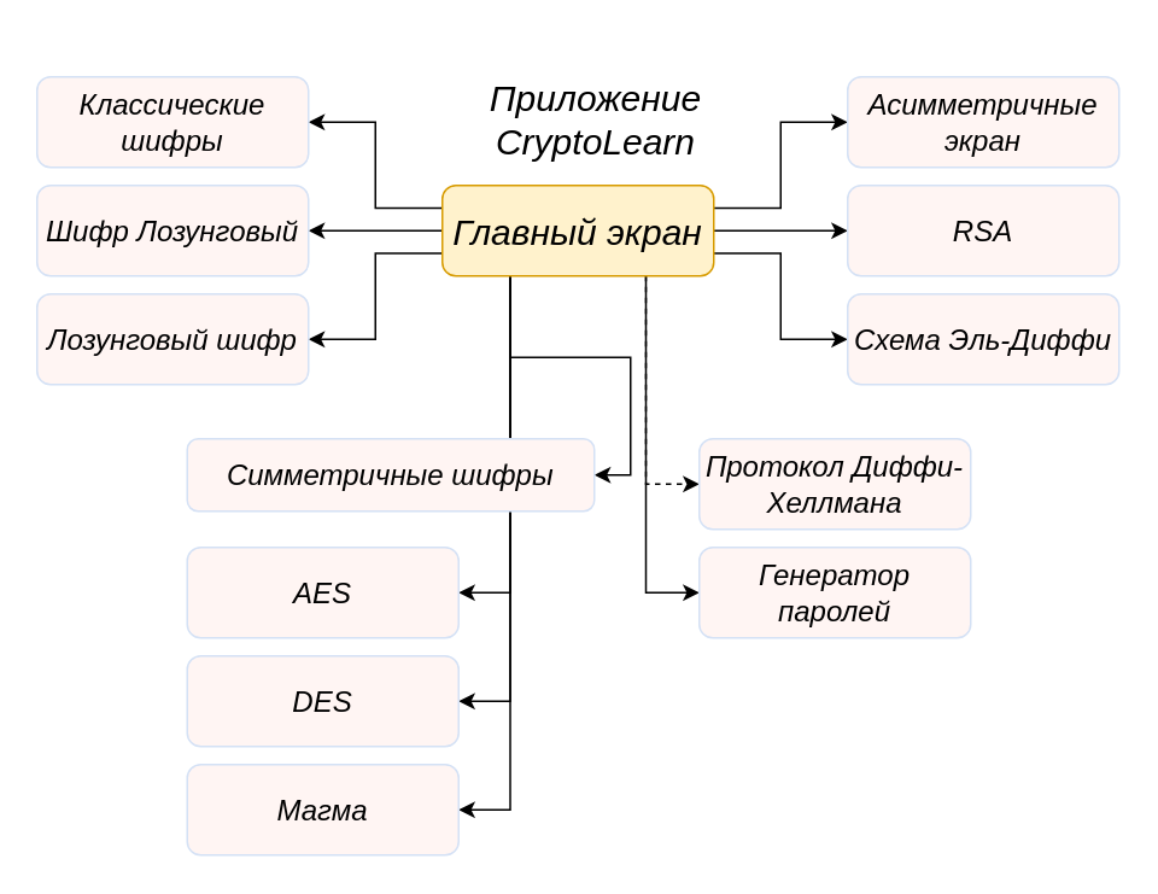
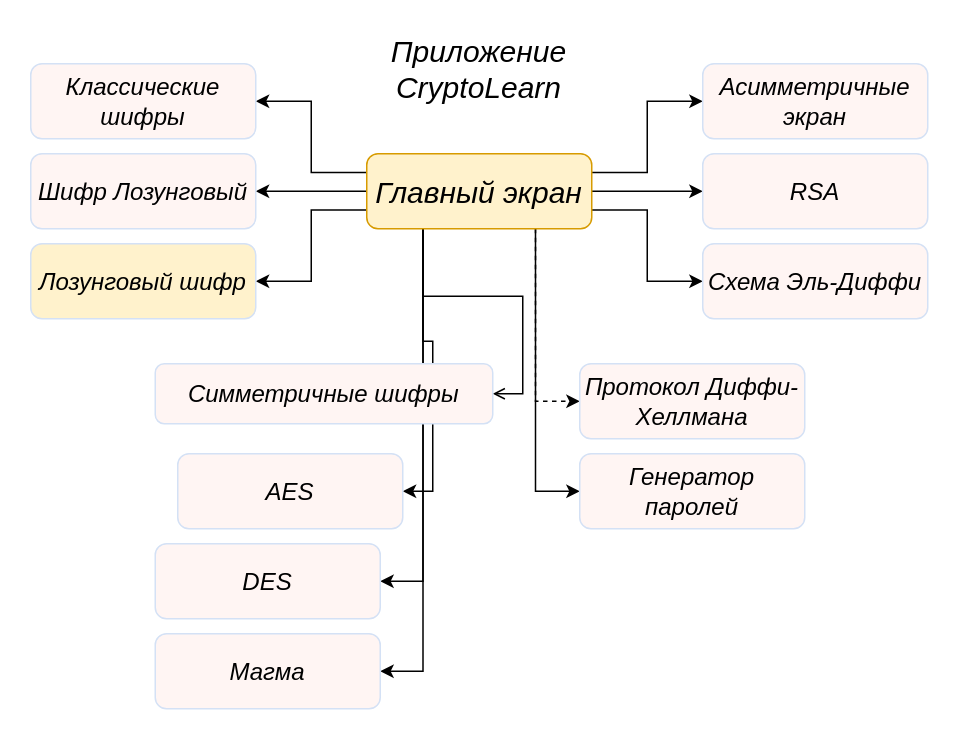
  <mxCell id="0" />
  <mxCell id="1" parent="0" />
  <mxCell id="2" style="edgeStyle=orthogonalEdgeStyle;rounded=0;orthogonalLoop=1;jettySize=auto;html=1;entryX=1;entryY=0.5;entryDx=0;entryDy=0;exitX=0;exitY=0.25;exitDx=0;exitDy=0;fontStyle=2" parent="1" source="14" target="15" edge="1"><mxGeometry relative="1" as="geometry"><mxPoint x="244" y="17" as="sourcePoint" /></mxGeometry></mxCell>
  <mxCell id="3" style="edgeStyle=orthogonalEdgeStyle;rounded=0;orthogonalLoop=1;jettySize=auto;html=1;entryX=1;entryY=0.5;entryDx=0;entryDy=0;exitX=0;exitY=0.75;exitDx=0;exitDy=0;fontStyle=2" parent="1" source="14" target="17" edge="1"><mxGeometry relative="1" as="geometry"><mxPoint x="244" y="17" as="sourcePoint" /></mxGeometry></mxCell>
  <mxCell id="4" style="edgeStyle=orthogonalEdgeStyle;rounded=0;orthogonalLoop=1;jettySize=auto;html=1;entryX=1;entryY=0.5;entryDx=0;entryDy=0;exitX=0;exitY=0.5;exitDx=0;exitDy=0;fontStyle=2" parent="1" source="14" target="16" edge="1"><mxGeometry relative="1" as="geometry"><mxPoint x="244" y="17" as="sourcePoint" /></mxGeometry></mxCell>
  <mxCell id="5" style="edgeStyle=orthogonalEdgeStyle;rounded=0;orthogonalLoop=1;jettySize=auto;html=1;entryX=1;entryY=0.5;entryDx=0;entryDy=0;exitX=0.25;exitY=1;exitDx=0;exitDy=0;" parent="1" source="14" target="21" edge="1"><mxGeometry relative="1" as="geometry" /></mxCell>
- <mxCell id="6" style="edgeStyle=orthogonalEdgeStyle;rounded=0;orthogonalLoop=1;jettySize=auto;html=1;entryX=1;entryY=0.5;entryDx=0;entryDy=0;exitX=0.25;exitY=1;exitDx=0;exitDy=0;" parent="1" source="14" target="18" edge="1"><mxGeometry relative="1" as="geometry" /></mxCell>
+ <mxCell id="6" style="edgeStyle=orthogonalEdgeStyle;rounded=0;orthogonalLoop=1;jettySize=auto;html=1;entryX=1;entryY=0.5;entryDx=0;entryDy=0;exitX=0.25;exitY=1;exitDx=0;exitDy=0;endArrow=open;" parent="1" source="14" target="18" edge="1"><mxGeometry relative="1" as="geometry" /></mxCell>
  <mxCell id="7" style="edgeStyle=orthogonalEdgeStyle;rounded=0;orthogonalLoop=1;jettySize=auto;html=1;entryX=1;entryY=0.5;entryDx=0;entryDy=0;exitX=0.25;exitY=1;exitDx=0;exitDy=0;" parent="1" source="14" target="19" edge="1"><mxGeometry relative="1" as="geometry" /></mxCell>
  <mxCell id="8" style="edgeStyle=orthogonalEdgeStyle;rounded=0;orthogonalLoop=1;jettySize=auto;html=1;entryX=1;entryY=0.5;entryDx=0;entryDy=0;exitX=0.25;exitY=1;exitDx=0;exitDy=0;" parent="1" source="14" target="20" edge="1"><mxGeometry relative="1" as="geometry" /></mxCell>
  <mxCell id="9" style="edgeStyle=orthogonalEdgeStyle;rounded=0;orthogonalLoop=1;jettySize=auto;html=1;entryX=0;entryY=0.5;entryDx=0;entryDy=0;exitX=0.75;exitY=1;exitDx=0;exitDy=0;dashed=1;" parent="1" source="14" target="25" edge="1"><mxGeometry relative="1" as="geometry" /></mxCell>
  <mxCell id="10" style="edgeStyle=orthogonalEdgeStyle;rounded=0;orthogonalLoop=1;jettySize=auto;html=1;entryX=0;entryY=0.5;entryDx=0;entryDy=0;exitX=0.75;exitY=1;exitDx=0;exitDy=0;" parent="1" source="14" target="26" edge="1"><mxGeometry relative="1" as="geometry" /></mxCell>
  <mxCell id="11" style="edgeStyle=orthogonalEdgeStyle;rounded=0;orthogonalLoop=1;jettySize=auto;html=1;entryX=0;entryY=0.5;entryDx=0;entryDy=0;" parent="1" source="14" target="23" edge="1"><mxGeometry relative="1" as="geometry" /></mxCell>
  <mxCell id="12" style="edgeStyle=orthogonalEdgeStyle;rounded=0;orthogonalLoop=1;jettySize=auto;html=1;entryX=0;entryY=0.5;entryDx=0;entryDy=0;exitX=1;exitY=0.75;exitDx=0;exitDy=0;" parent="1" source="14" target="24" edge="1"><mxGeometry relative="1" as="geometry" /></mxCell>
  <mxCell id="13" style="edgeStyle=orthogonalEdgeStyle;rounded=0;orthogonalLoop=1;jettySize=auto;html=1;entryX=0;entryY=0.5;entryDx=0;entryDy=0;exitX=1;exitY=0.25;exitDx=0;exitDy=0;" parent="1" source="14" target="22" edge="1"><mxGeometry relative="1" as="geometry" /></mxCell>
  <mxCell id="14" value="Главный экран" style="rounded=1;whiteSpace=wrap;html=1;strokeColor=#d79b00;fillColor=#fff2cc;fontSize=20;fontStyle=2;" parent="1" vertex="1"><mxGeometry x="244" y="102" width="150" height="50" as="geometry" /></mxCell>
  <mxCell id="15" value="Классические шифры" style="rounded=1;whiteSpace=wrap;html=1;strokeColor=#D4E1F5;fillColor=#FFF5F3;fontSize=16;fontStyle=2" parent="1" vertex="1"><mxGeometry x="20" y="42" width="150" height="50" as="geometry" /></mxCell>
  <mxCell id="16" value="Шифр Лозунговый" style="rounded=1;whiteSpace=wrap;html=1;strokeColor=#D4E1F5;fillColor=#FFF5F3;fontSize=16;fontStyle=2" parent="1" vertex="1"><mxGeometry x="20" y="102" width="150" height="50" as="geometry" /></mxCell>
- <mxCell id="17" value="Лозунговый шифр" style="rounded=1;whiteSpace=wrap;html=1;strokeColor=#D4E1F5;fillColor=#FFF5F3;fontSize=16;fontStyle=2" parent="1" vertex="1"><mxGeometry x="20" y="162" width="150" height="50" as="geometry" /></mxCell>
+ <mxCell id="17" value="Лозунговый шифр" style="rounded=1;whiteSpace=wrap;html=1;strokeColor=#D4E1F5;fillColor=#fff2cc;fontSize=16;fontStyle=2;" parent="1" vertex="1"><mxGeometry x="20" y="162" width="150" height="50" as="geometry" /></mxCell>
  <mxCell id="18" value="Симметричные шифры" style="rounded=1;whiteSpace=wrap;html=1;strokeColor=#D4E1F5;fillColor=#FFF5F3;fontSize=16;fontStyle=2" parent="1" vertex="1"><mxGeometry x="103" y="242" width="225" height="40" as="geometry" /></mxCell>
- <mxCell id="19" value="AES" style="rounded=1;whiteSpace=wrap;html=1;strokeColor=#D4E1F5;fillColor=#FFF5F3;fontSize=16;fontStyle=2" parent="1" vertex="1"><mxGeometry x="103" y="302" width="150" height="50" as="geometry" /></mxCell>
+ <mxCell id="19" value="AES" style="rounded=1;whiteSpace=wrap;html=1;strokeColor=#D4E1F5;fillColor=#FFF5F3;fontSize=16;fontStyle=2" parent="1" vertex="1"><mxGeometry x="118" y="302" width="150" height="50" as="geometry" /></mxCell>
  <mxCell id="20" value="DES" style="rounded=1;whiteSpace=wrap;html=1;strokeColor=#D4E1F5;fillColor=#FFF5F3;fontSize=16;fontStyle=2" parent="1" vertex="1"><mxGeometry x="103" y="362" width="150" height="50" as="geometry" /></mxCell>
  <mxCell id="21" value="Магма" style="rounded=1;whiteSpace=wrap;html=1;strokeColor=#D4E1F5;fillColor=#FFF5F3;fontSize=16;fontStyle=2" parent="1" vertex="1"><mxGeometry x="103" y="422" width="150" height="50" as="geometry" /></mxCell>
  <mxCell id="22" value="Асимметричные экран" style="rounded=1;whiteSpace=wrap;html=1;strokeColor=#D4E1F5;fillColor=#FFF5F3;fontSize=16;fontStyle=2" parent="1" vertex="1"><mxGeometry x="468" y="42" width="150" height="50" as="geometry" /></mxCell>
  <mxCell id="23" value="RSA" style="rounded=1;whiteSpace=wrap;html=1;strokeColor=#D4E1F5;fillColor=#FFF5F3;fontSize=16;fontStyle=2" parent="1" vertex="1"><mxGeometry x="468" y="102" width="150" height="50" as="geometry" /></mxCell>
  <mxCell id="24" value="Схема Эль-Диффи" style="rounded=1;whiteSpace=wrap;html=1;strokeColor=#D4E1F5;fillColor=#FFF5F3;fontSize=16;fontStyle=2" parent="1" vertex="1"><mxGeometry x="468" y="162" width="150" height="50" as="geometry" /></mxCell>
  <mxCell id="25" value="Протокол Диффи-Хеллмана" style="rounded=1;whiteSpace=wrap;html=1;strokeColor=#D4E1F5;fillColor=#FFF5F3;fontSize=16;fontStyle=2" parent="1" vertex="1"><mxGeometry x="386" y="242" width="150" height="50" as="geometry" /></mxCell>
  <mxCell id="26" value="Генератор паролей" style="rounded=1;whiteSpace=wrap;html=1;strokeColor=#D4E1F5;fillColor=#FFF5F3;fontSize=16;fontStyle=2" parent="1" vertex="1"><mxGeometry x="386" y="302" width="150" height="50" as="geometry" /></mxCell>
- <mxCell id="27" value="Приложение CryptoLearn" style="rounded=1;whiteSpace=wrap;html=1;strokeColor=none;fillColor=none;fontSize=20;fontStyle=2" parent="1" vertex="1"><mxGeometry x="254" y="40" width="150" height="50" as="geometry" /></mxCell>
+ <mxCell id="27" value="Приложение CryptoLearn" style="rounded=1;whiteSpace=wrap;html=1;strokeColor=none;fillColor=none;fontSize=20;fontStyle=2" parent="1" vertex="1"><mxGeometry x="244" y="20" width="150" height="50" as="geometry" /></mxCell>
